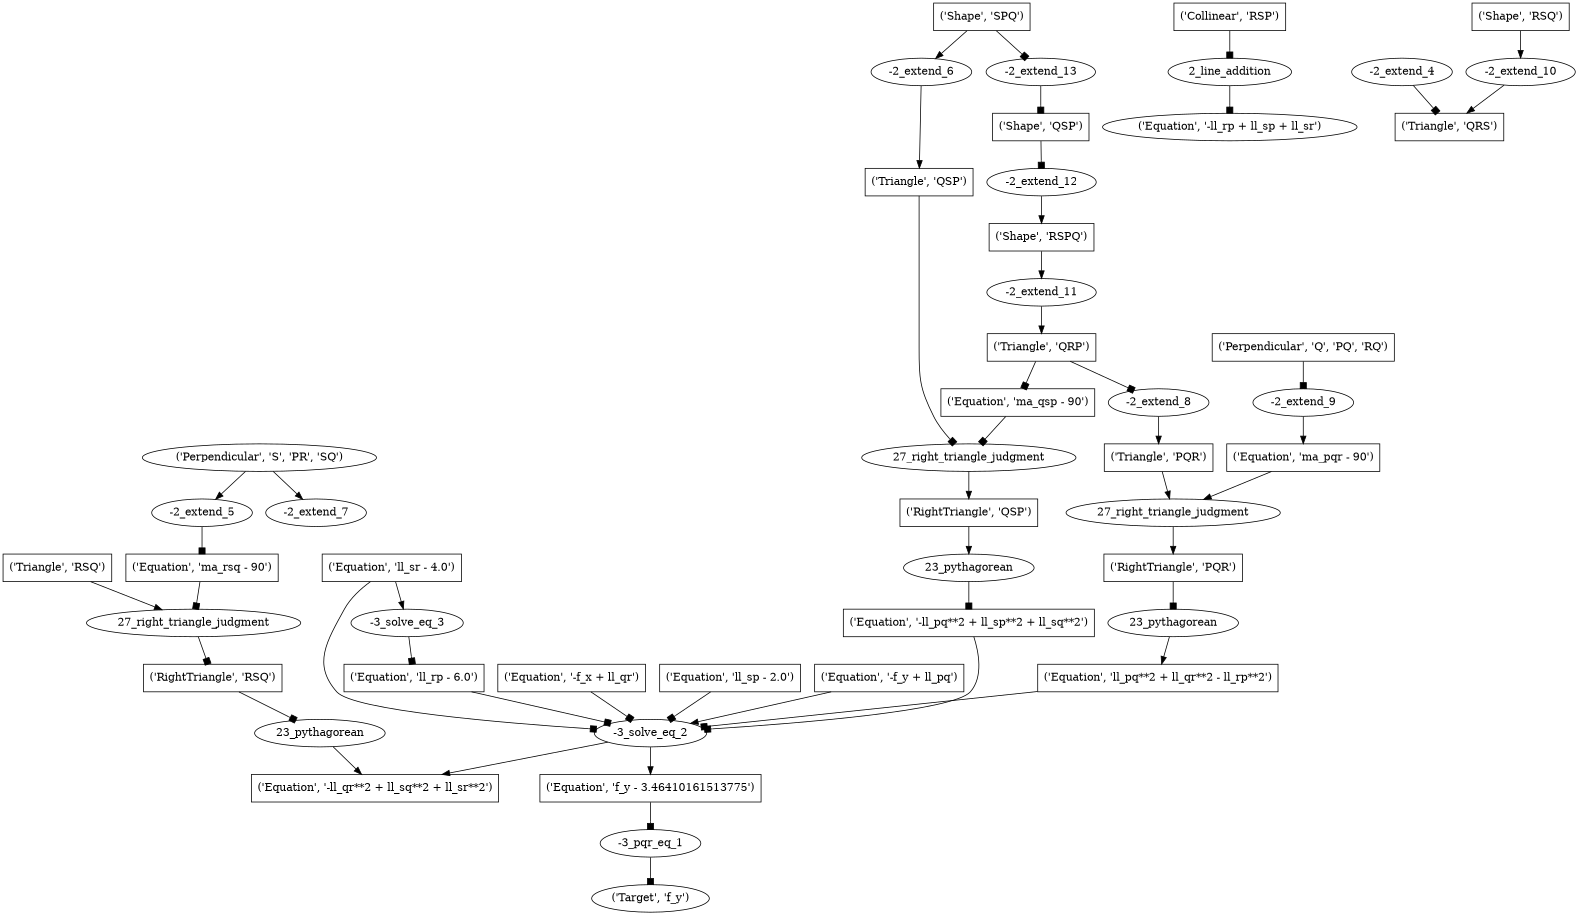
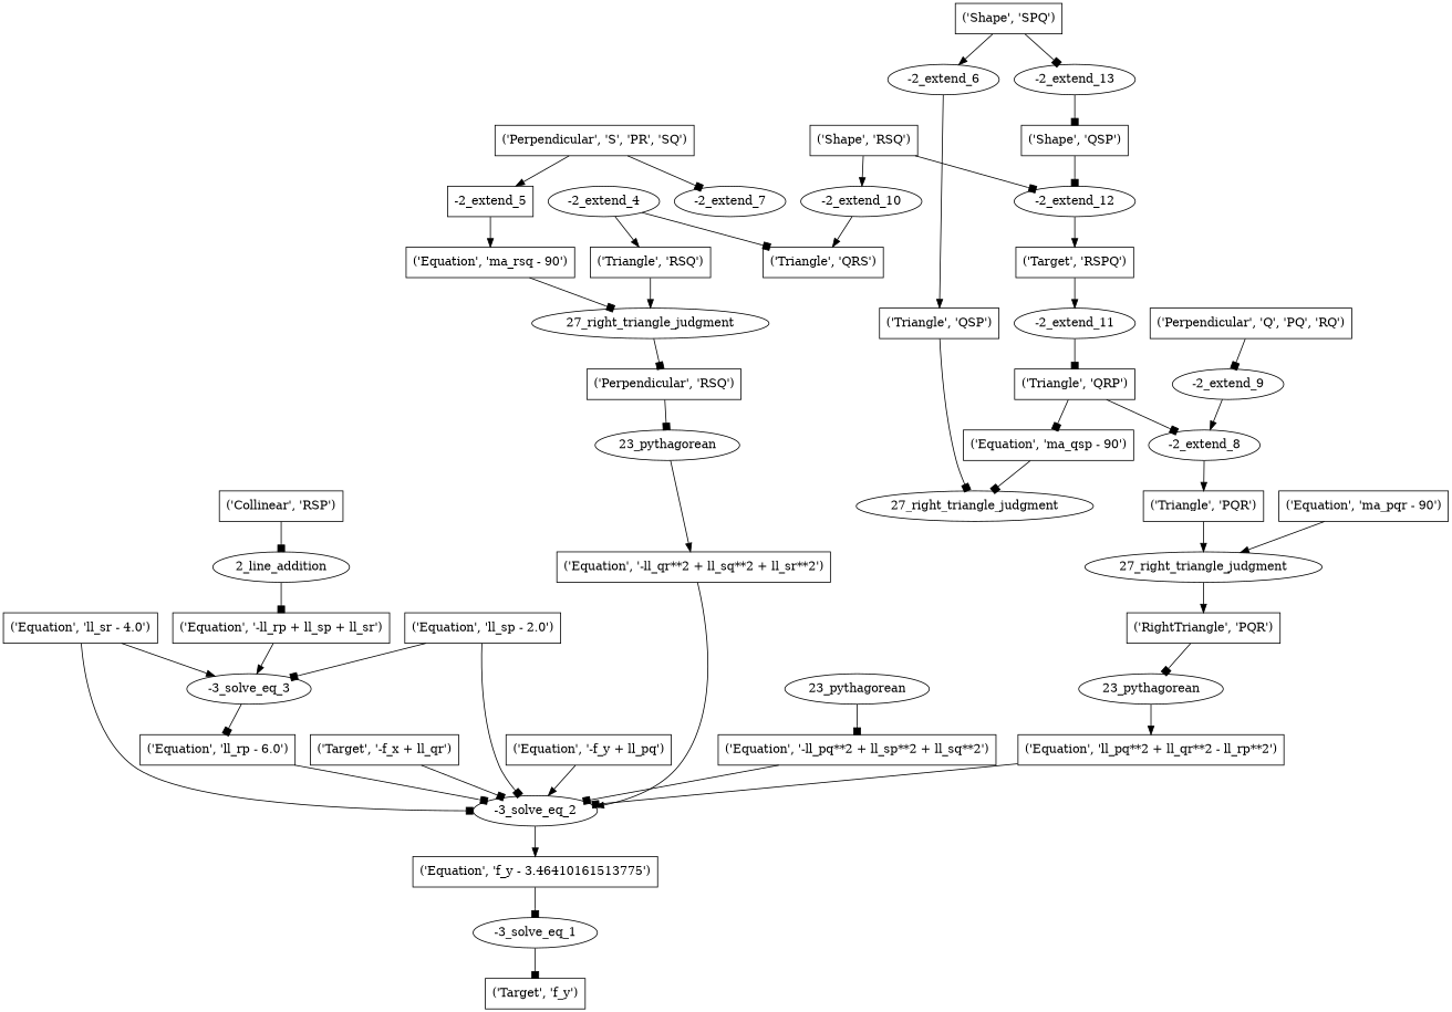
  digraph {
    node [shape=box]
    edge [arrowhead=box]
-   n1 [label="('Target', 'f_y')" shape=ellipse]
-   n2 [label="-3_pqr_eq_1" shape=""]
+   n1 [label="('Target', 'f_y')"]
+   n2 [label="-3_solve_eq_1" shape=""]
    n3 [label="('Equation', 'f_y - 3.46410161513775')"]
    n4 [label="-3_solve_eq_2" shape=""]
    n5 [label="('Equation', 'll_sr - 4.0')"]
    n6 [label="-3_solve_eq_3" shape=""]
    n7 [label="('Equation', 'll_rp - 6.0')"]
-   n8 [label="('Equation', '-f_x + ll_qr')"]
+   n8 [label="('Target', '-f_x + ll_qr')"]
    n9 [label="('Equation', 'll_sp - 2.0')"]
    n10 [label="('Equation', '-f_y + ll_pq')"]
    n11 [label="('Equation', '-ll_qr**2 + ll_sq**2 + ll_sr**2')"]
    n12 [label="('Equation', '-ll_pq**2 + ll_sp**2 + ll_sq**2')"]
    n13 [label="('Equation', 'll_pq**2 + ll_qr**2 - ll_rp**2')"]
-   n14 [label="('Equation', '-ll_rp + ll_sp + ll_sr')" shape=ellipse]
+   n14 [label="('Equation', '-ll_rp + ll_sp + ll_sr')"]
    n15 [label="23_pythagorean" shape=""]
-   n16 [label="('RightTriangle', 'RSQ')"]
+   n16 [label="('Perpendicular', 'RSQ')"]
    n17 [label="23_pythagorean" shape=""]
-   n18 [label="('RightTriangle', 'QSP')"]
    n19 [label="23_pythagorean" shape=""]
    n20 [label="('RightTriangle', 'PQR')"]
    n21 [label="2_line_addition" shape=""]
    n22 [label="('Collinear', 'RSP')"]
    n23 [label="27_right_triangle_judgment" shape=""]
    n24 [label="('Triangle', 'RSQ')"]
    n25 [label="('Equation', 'ma_rsq - 90')"]
    n26 [label="27_right_triangle_judgment" shape=""]
    n27 [label="('Triangle', 'QSP')"]
    n28 [label="('Equation', 'ma_qsp - 90')"]
    n29 [label="27_right_triangle_judgment" shape=""]
    n30 [label="('Triangle', 'PQR')"]
    n31 [label="('Equation', 'ma_pqr - 90')"]
    n32 [label="-2_extend_4" shape=""]
    n33 [label="('Triangle', 'QRS')"]
-   n34 [label="-2_extend_5" shape=""]
-   n35 [label="('Perpendicular', 'S', 'PR', 'SQ')" shape=ellipse]
+   n34 [label="-2_extend_5"]
+   n35 [label="('Perpendicular', 'S', 'PR', 'SQ')"]
    n36 [label="-2_extend_7" shape=""]
    n37 [label="-2_extend_6" shape=""]
    n38 [label="('Shape', 'SPQ')"]
    n39 [label="-2_extend_13" shape=""]
    n40 [label="('Shape', 'QSP')"]
    n41 [label="-2_extend_8" shape=""]
    n42 [label="('Triangle', 'QRP')"]
    n43 [label="-2_extend_9" shape=""]
    n44 [label="('Perpendicular', 'Q', 'PQ', 'RQ')"]
    n45 [label="-2_extend_10" shape=""]
    n46 [label="('Shape', 'RSQ')"]
    n47 [label="-2_extend_12" shape=""]
-   n48 [label="('Shape', 'RSPQ')"]
+   n48 [label="('Target', 'RSPQ')"]
    n49 [label="-2_extend_11" shape=""]
    n2 -> n1
    n3 -> n2
    n4 -> n3 [arrowhead=normal]
    n5 -> n4
    n5 -> n6 [arrowhead=normal]
    n6 -> n7
    n7 -> n4
    n8 -> n4
    n9 -> n4
+   n9 -> n6
    n10 -> n4 [arrowhead=normal]
-   n4 -> n11 [arrowhead=normal]
+   n11 -> n4 [arrowhead=normal]
    n12 -> n4
    n13 -> n4
+   n14 -> n6 [arrowhead=normal]
    n15 -> n11 [arrowhead=normal]
    n16 -> n15
    n17 -> n12
-   n18 -> n17 [arrowhead=normal]
    n19 -> n13 [arrowhead=normal]
    n20 -> n19
    n21 -> n14
    n22 -> n21
    n23 -> n16
    n24 -> n23 [arrowhead=normal]
    n25 -> n23
-   n26 -> n18 [arrowhead=normal]
    n27 -> n26
    n28 -> n26
    n29 -> n20 [arrowhead=normal]
    n30 -> n29 [arrowhead=normal]
    n31 -> n29 [arrowhead=normal]
+   n32 -> n24 [arrowhead=normal]
    n32 -> n33
-   n34 -> n25
+   n34 -> n25 [arrowhead=normal]
    n35 -> n34 [arrowhead=normal]
-   n35 -> n36 [arrowhead=normal]
+   n35 -> n36
    n37 -> n27 [arrowhead=normal]
    n38 -> n37 [arrowhead=normal]
    n38 -> n39
    n39 -> n40
    n40 -> n47
    n41 -> n30 [arrowhead=normal]
    n42 -> n28
    n42 -> n41
-   n43 -> n31 [arrowhead=normal]
+   n43 -> n41 [arrowhead=normal]
    n44 -> n43
    n45 -> n33 [arrowhead=normal]
    n46 -> n45 [arrowhead=normal]
+   n46 -> n47
    n47 -> n48 [arrowhead=normal]
    n48 -> n49 [arrowhead=normal]
-   n49 -> n42 [arrowhead=normal]
+   n49 -> n42
  }
